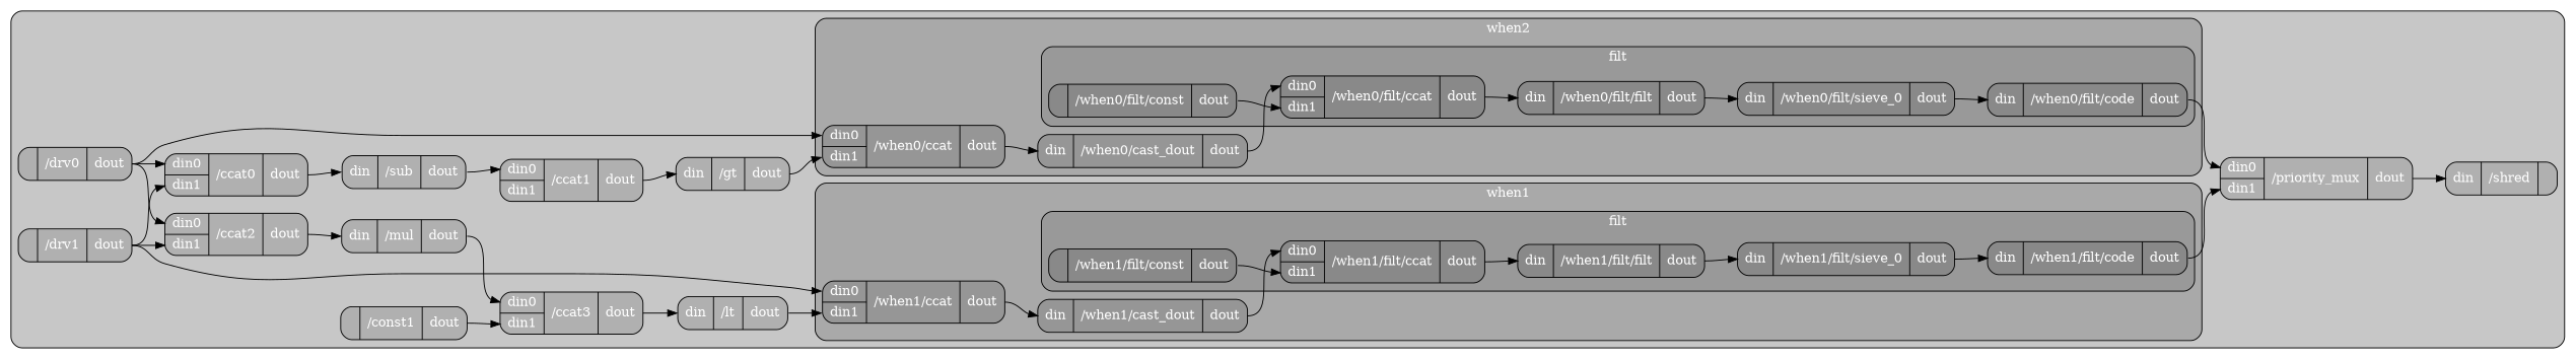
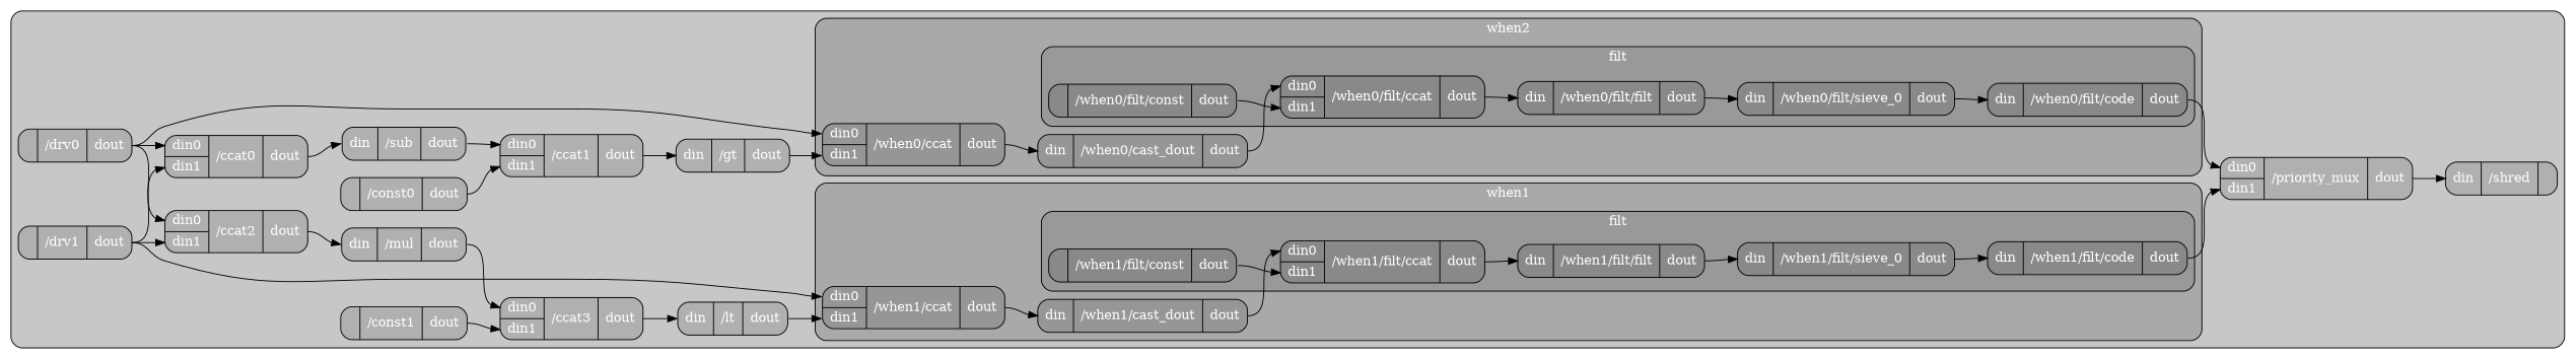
  digraph {
    fontcolor="#FFFFFF"
    rankdir=LR
    node [fillcolor="#22222222" fontcolor="#FFFFFF" shape=record style="rounded,filled"]
    edge [headport=din tailport=dout]
    n1 [label="{{<din0> din0|<din1> din1}|/when0/filt/ccat|{<dout> dout}}"]
    n2 [label="{{}|/when0/filt/const|{<dout> dout}}"]
    n3 [label="{{<din> din}|/when0/filt/filt|{<dout> dout}}"]
    n4 [label="{{<din> din}|/when0/filt/sieve_0|{<dout> dout}}"]
    n5 [label="{{<din> din}|/when0/filt/code|{<dout> dout}}"]
    n6 [label="{{<din0> din0|<din1> din1}|/when0/ccat|{<dout> dout}}"]
    n7 [label="{{<din> din}|/when0/cast_dout|{<dout> dout}}"]
    n8 [label="{{<din0> din0|<din1> din1}|/when1/filt/ccat|{<dout> dout}}"]
    n9 [label="{{}|/when1/filt/const|{<dout> dout}}"]
    n10 [label="{{<din> din}|/when1/filt/filt|{<dout> dout}}"]
    n11 [label="{{<din> din}|/when1/filt/sieve_0|{<dout> dout}}"]
    n12 [label="{{<din> din}|/when1/filt/code|{<dout> dout}}"]
    n13 [label="{{<din0> din0|<din1> din1}|/when1/ccat|{<dout> dout}}"]
    n14 [label="{{<din> din}|/when1/cast_dout|{<dout> dout}}"]
    n15 [label="{{}|/drv0|{<dout> dout}}"]
    n16 [label="{{}|/drv1|{<dout> dout}}"]
    n17 [label="{{<din0> din0|<din1> din1}|/ccat0|{<dout> dout}}"]
    n18 [label="{{<din> din}|/sub|{<dout> dout}}"]
    n19 [label="{{<din0> din0|<din1> din1}|/ccat1|{<dout> dout}}"]
+   n20 [label="{{}|/const0|{<dout> dout}}"]
    n21 [label="{{<din> din}|/gt|{<dout> dout}}"]
    n22 [label="{{<din0> din0|<din1> din1}|/ccat2|{<dout> dout}}"]
    n23 [label="{{<din> din}|/mul|{<dout> dout}}"]
    n24 [label="{{<din0> din0|<din1> din1}|/ccat3|{<dout> dout}}"]
    n25 [label="{{}|/const1|{<dout> dout}}"]
    n26 [label="{{<din> din}|/lt|{<dout> dout}}"]
    n27 [label="{{<din0> din0|<din1> din1}|/priority_mux|{<dout> dout}}"]
    n28 [label="{{<din> din}|/shred|{}}"]
    subgraph cluster_1 {
      fillcolor="#88888877"
      style="rounded, filled"
      n15
      n16
      n17
      n18
      n19
+     n20
      n21
      n22
      n23
      n24
      n25
      n26
      n27
      n28
      subgraph cluster_2 {
        fillcolor="#88888877"
        label=when2
        style="rounded, filled"
        n6
        n7
        subgraph cluster_3 {
          fillcolor="#88888877"
          label=filt
          style="rounded, filled"
          n1
          n2
          n3
          n4
          n5
        }
      }
      subgraph cluster_4 {
        fillcolor="#88888877"
        label=when1
        style="rounded, filled"
        n13
        n14
        subgraph cluster_5 {
          fillcolor="#88888877"
          label=filt
          style="rounded, filled"
          n8
          n9
          n10
          n11
          n12
        }
      }
    }
    n1 -> n3
    n2 -> n1 [headport=din1]
    n3 -> n4
    n4 -> n5
    n5 -> n27 [headport=din0]
    n6 -> n7
    n7 -> n1 [headport=din0]
    n8 -> n10
    n9 -> n8 [headport=din1]
    n10 -> n11
    n11 -> n12
    n12 -> n27 [headport=din1]
    n13 -> n14
    n14 -> n8 [headport=din0]
    n15 -> n6 [headport=din0]
    n15 -> n17 [headport=din0]
    n15 -> n22 [headport=din0]
    n16 -> n13 [headport=din0]
    n16 -> n17 [headport=din1]
    n16 -> n22 [headport=din1]
    n17 -> n18
    n18 -> n19 [headport=din0]
    n19 -> n21
+   n20 -> n19 [headport=din1]
    n21 -> n6 [headport=din1]
    n22 -> n23
    n23 -> n24 [headport=din0]
    n24 -> n26
    n25 -> n24 [headport=din1]
    n26 -> n13 [headport=din1]
    n27 -> n28
  }
